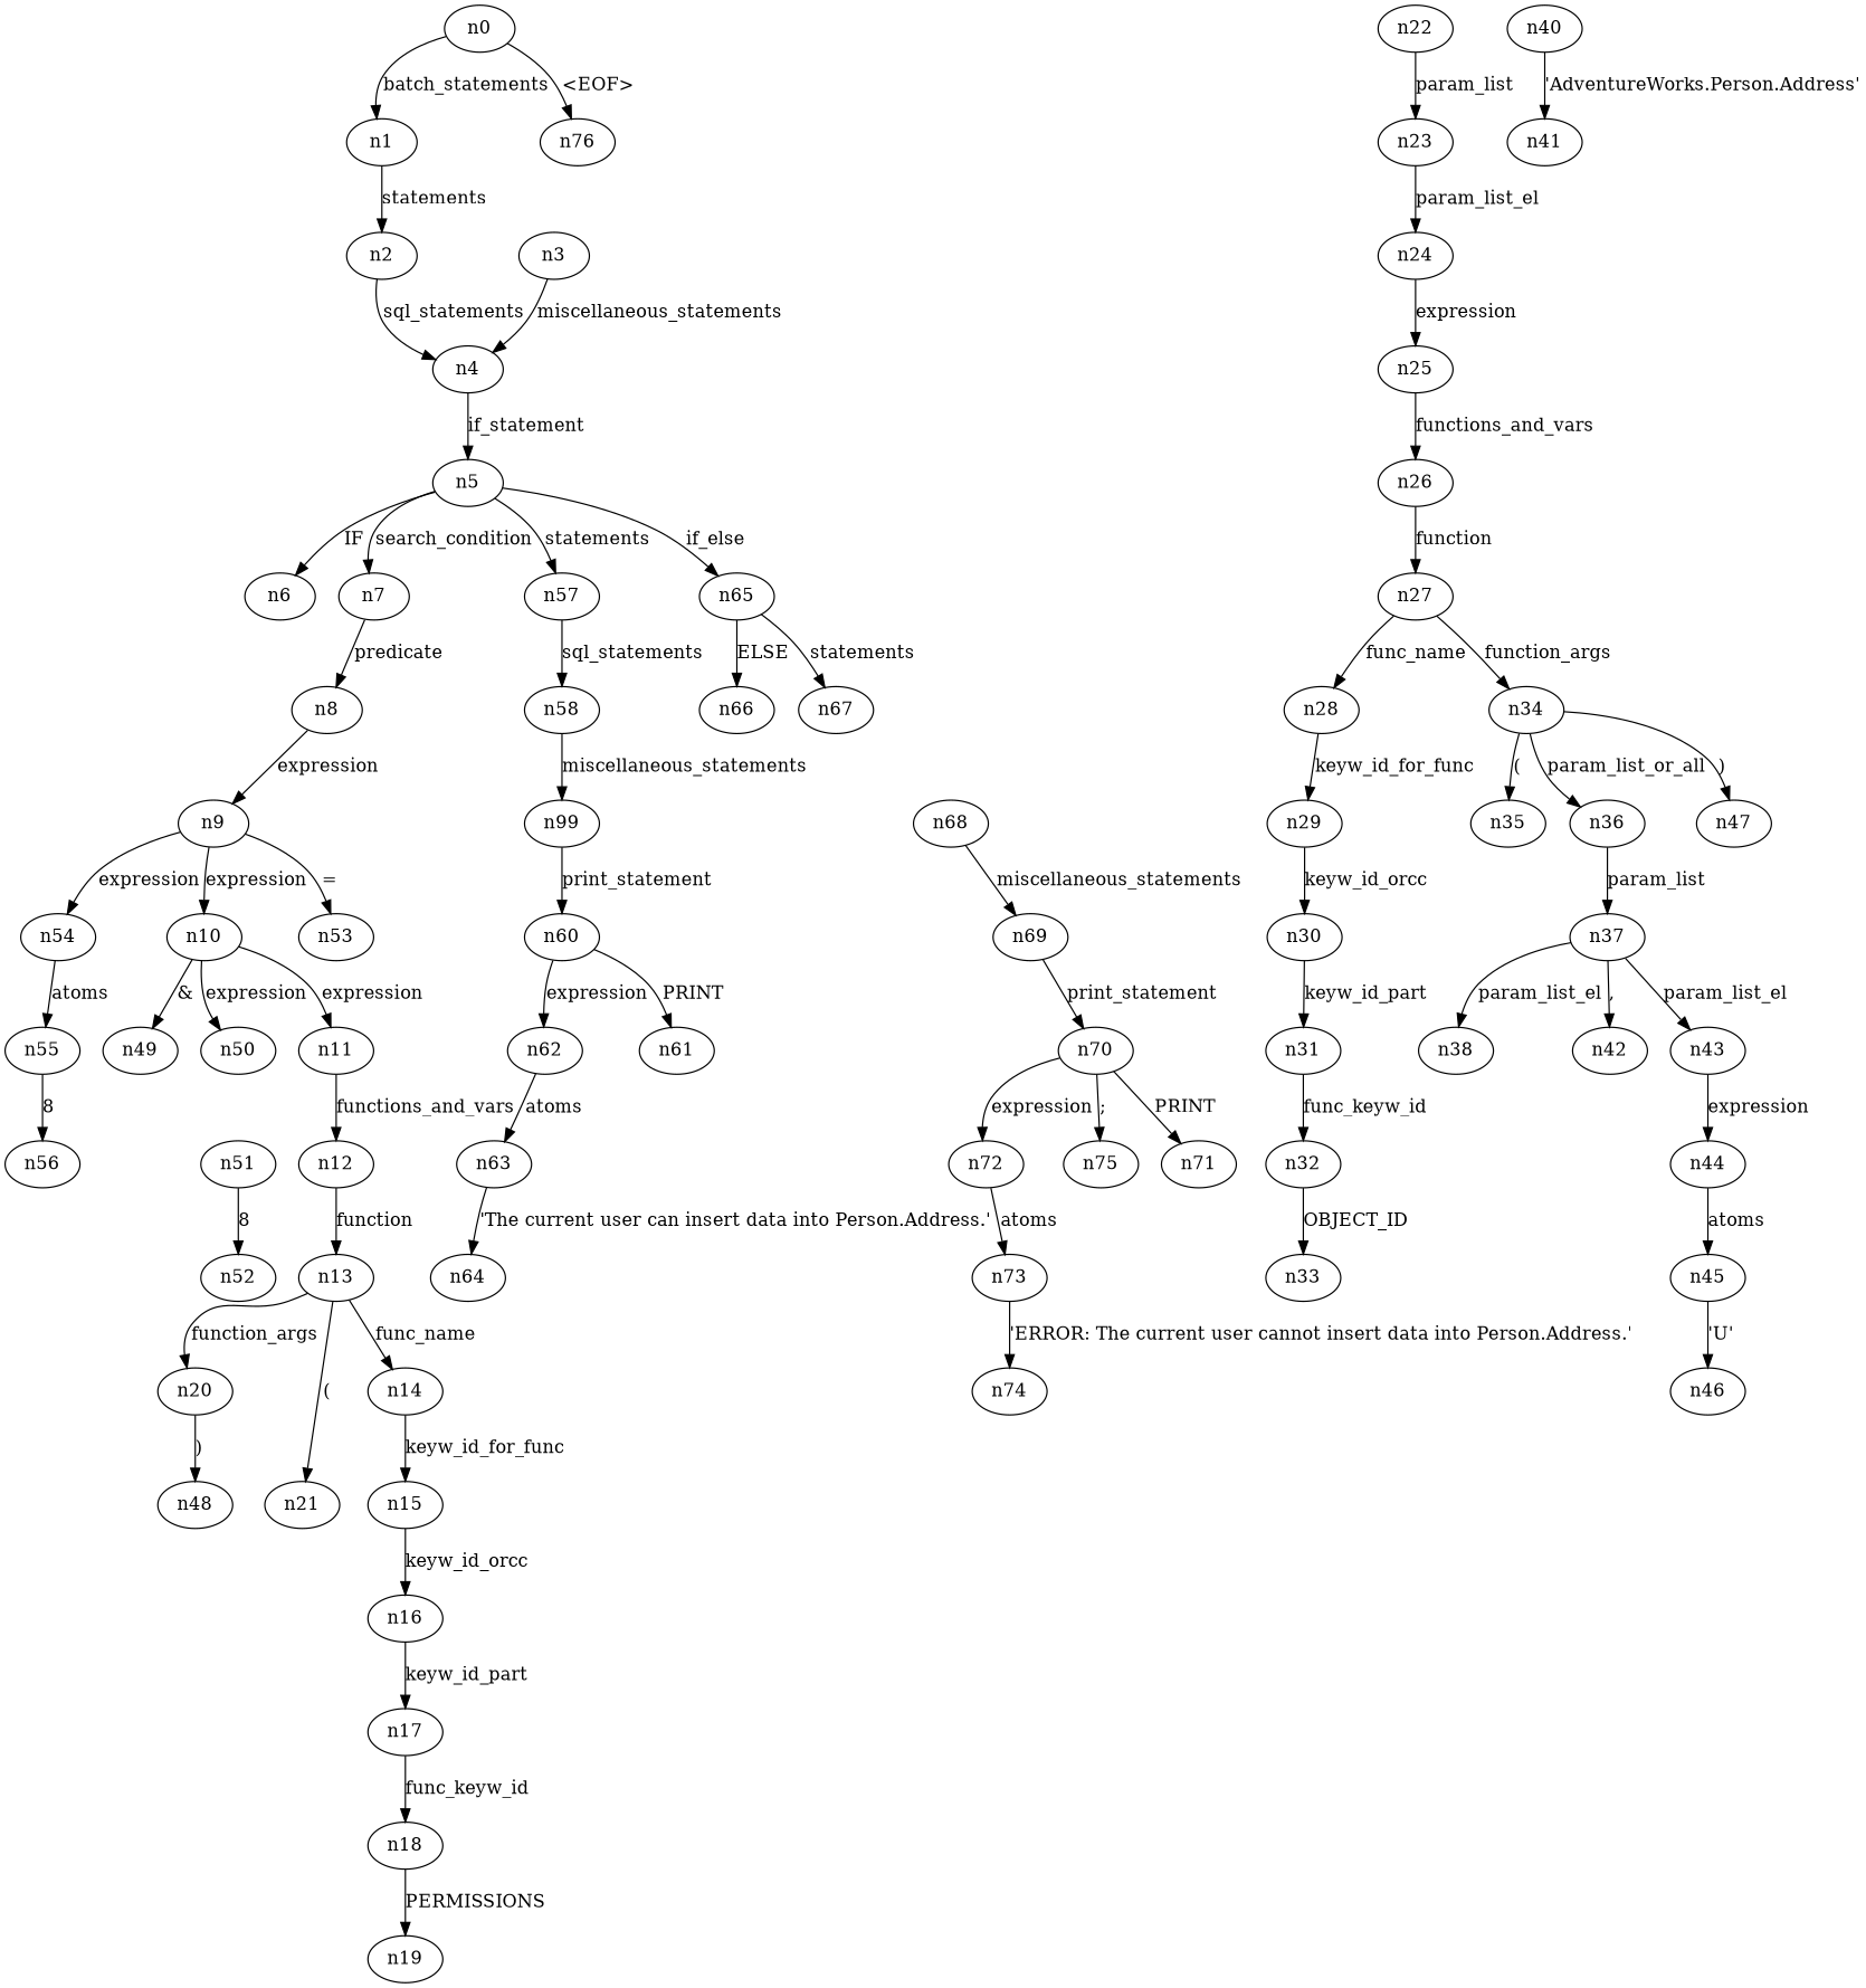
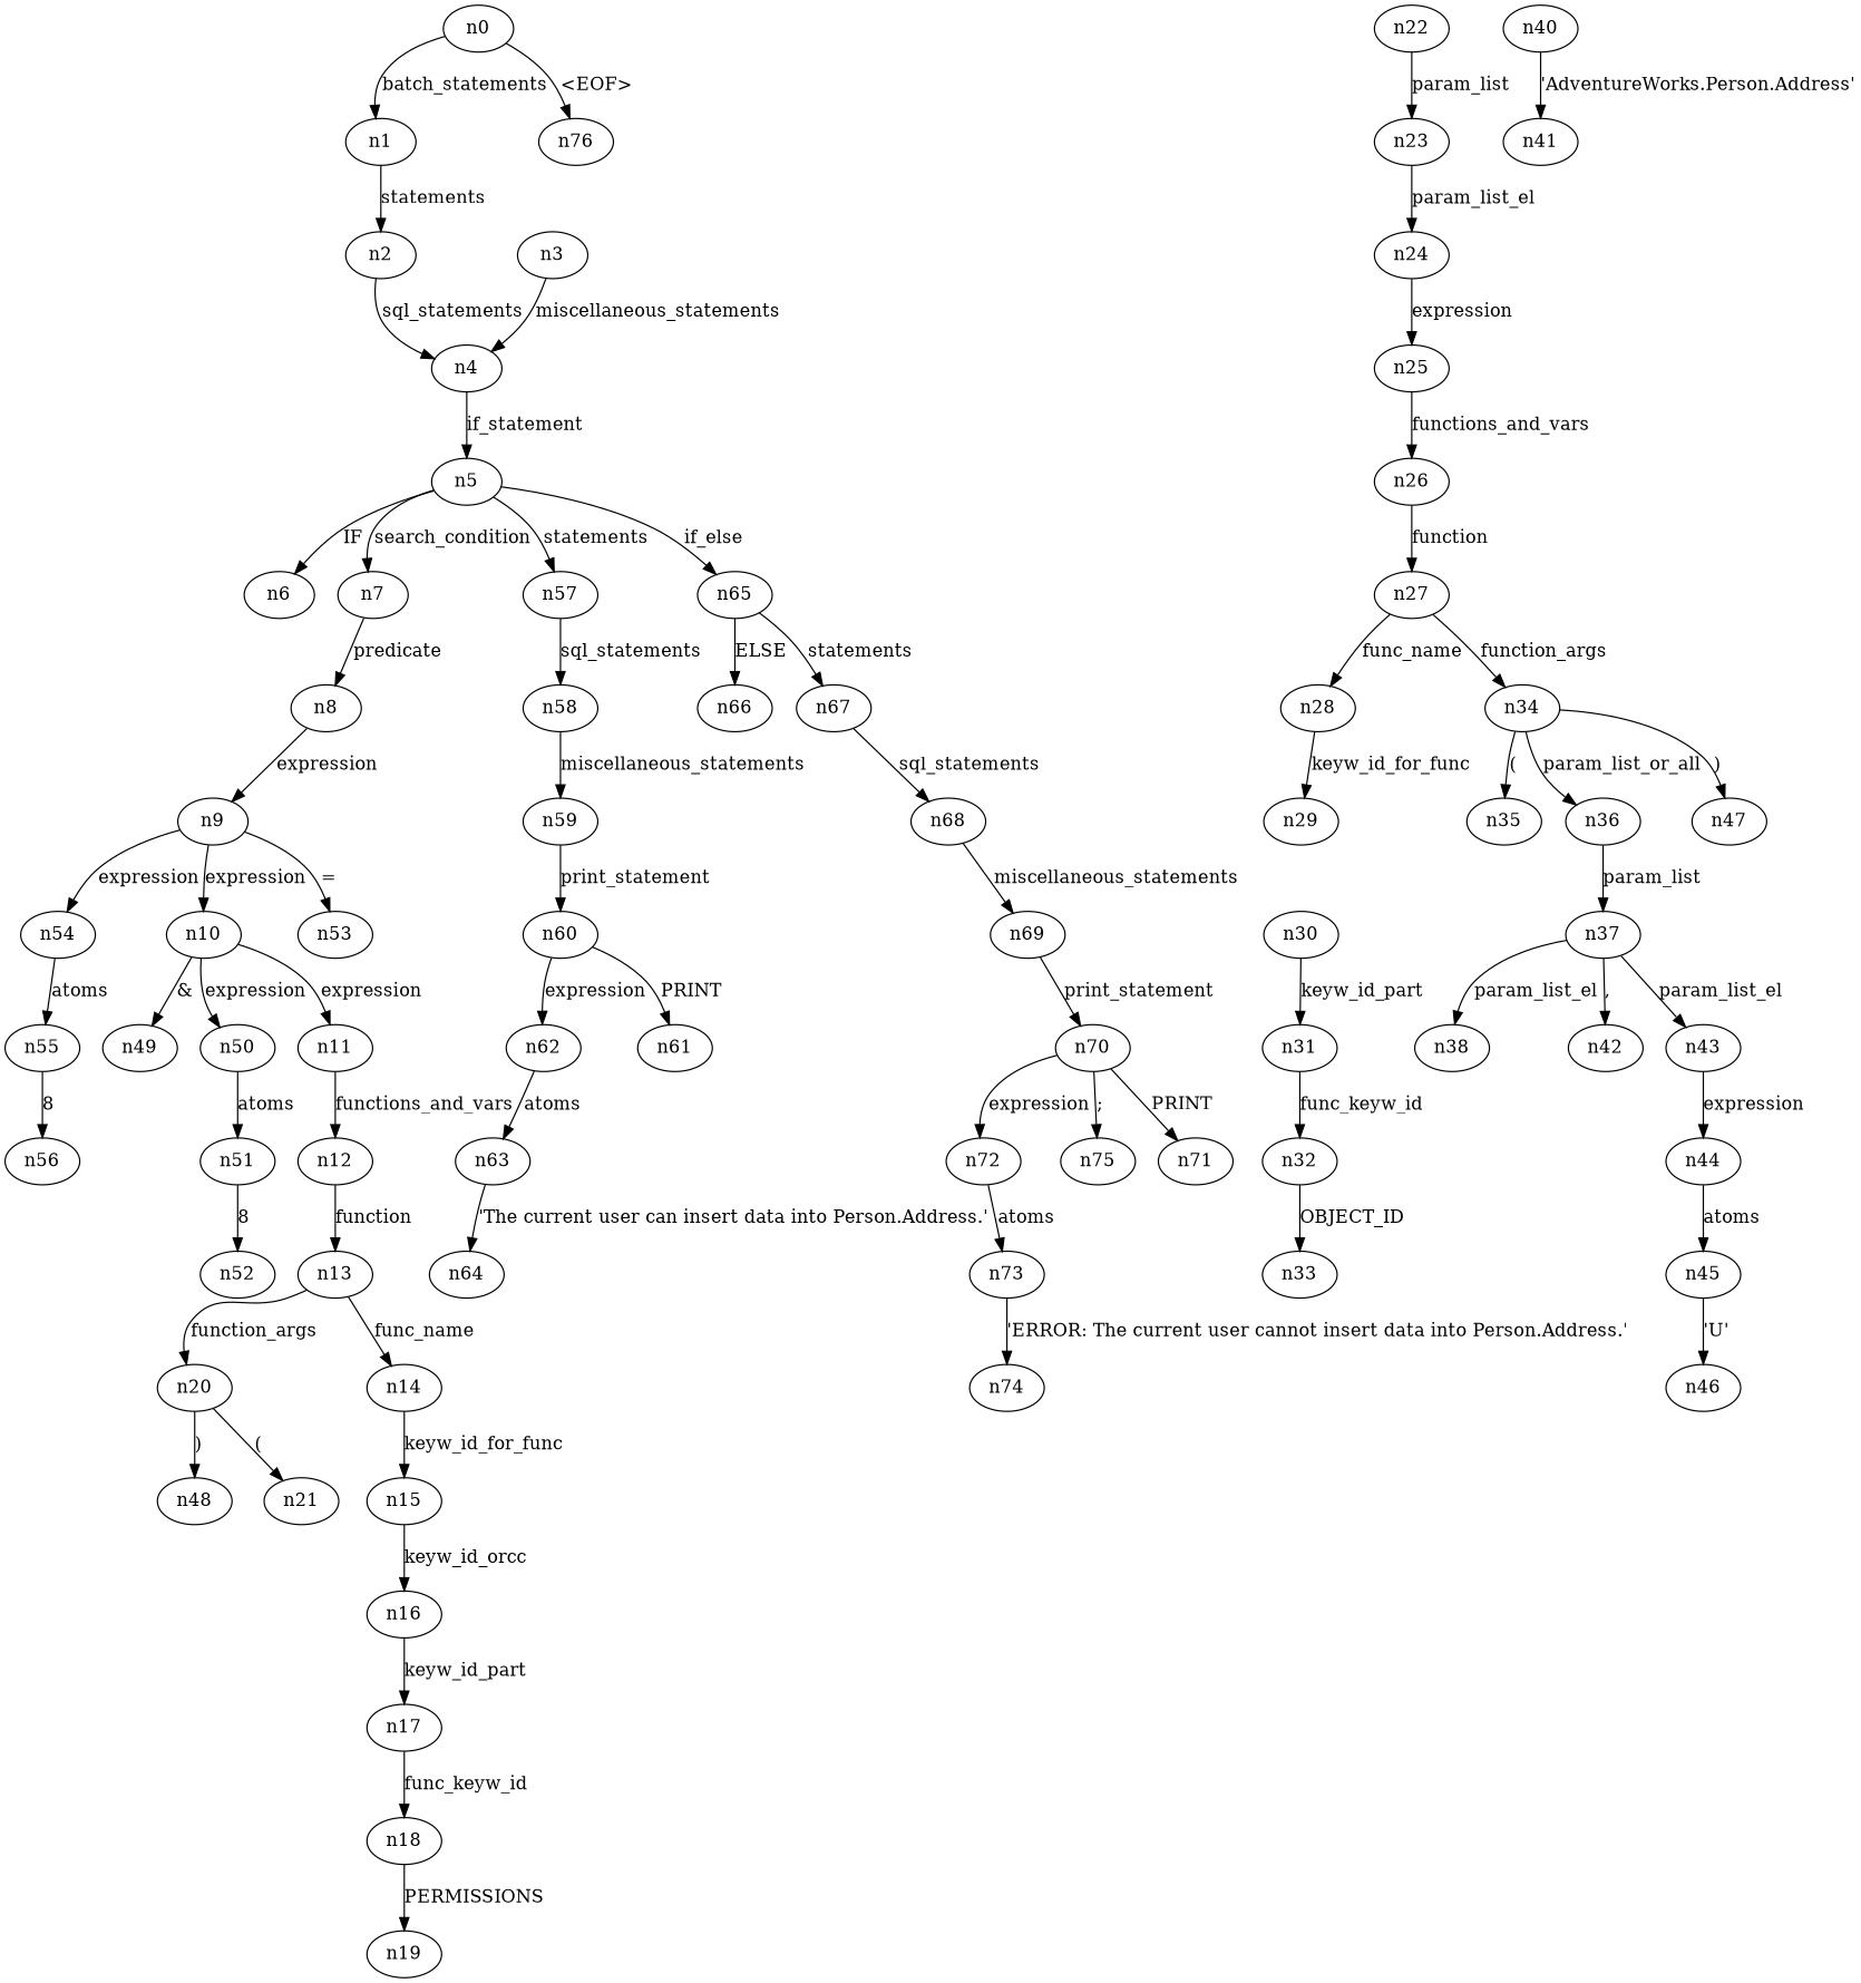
  digraph {
    n0
    n1
    n76
    n2
    n4
    n3
    n5
    n6
    n7
    n57
    n65
    n8
    n58
    n66
    n67
    n9
    n10
    n53
    n54
    n11
    n49
    n50
    n55
    n12
    n51
    n13
    n14
    n20
    n15
    n21
    n48
    n16
    n17
    n18
    n19
    n22
    n23
    n24
    n25
    n26
    n27
    n28
    n34
    n29
    n35
    n36
    n47
    n30
    n31
    n32
    n33
    n37
    n38
    n42
    n43
    n44
    n40
    n41
    n45
    n46
    n52
    n56
-   n59 [label=n99]
+   n59
    n60
    n61
    n62
    n63
    n64
    n68
    n69
    n70
    n71
    n72
    n75
    n73
    n74
    n0 -> n1 [label=batch_statements]
    n0 -> n76 [label="<EOF>"]
    n1 -> n2 [label=statements]
    n2 -> n4 [label=sql_statements]
    n4 -> n5 [label=if_statement]
    n3 -> n4 [label=miscellaneous_statements]
    n5 -> n6 [label=IF]
    n5 -> n7 [label=search_condition]
    n5 -> n57 [label=statements]
    n5 -> n65 [label=if_else]
    n7 -> n8 [label=predicate]
    n57 -> n58 [label=sql_statements]
    n65 -> n66 [label=ELSE]
    n65 -> n67 [label=statements]
    n8 -> n9 [label=expression]
    n58 -> n59 [label=miscellaneous_statements]
+   n67 -> n68 [label=sql_statements]
    n9 -> n10 [label=expression]
    n9 -> n53 [label="="]
    n9 -> n54 [label=expression]
    n10 -> n11 [label=expression]
    n10 -> n49 [label="&"]
    n10 -> n50 [label=expression]
    n54 -> n55 [label=atoms]
    n11 -> n12 [label=functions_and_vars]
+   n50 -> n51 [label=atoms]
    n55 -> n56 [label=8]
    n12 -> n13 [label=function]
    n51 -> n52 [label=8]
    n13 -> n14 [label=func_name]
    n13 -> n20 [label=function_args]
    n14 -> n15 [label=keyw_id_for_func]
-   n13 -> n21 [label="("]
+   n20 -> n21 [label="("]
    n20 -> n48 [label=")"]
    n15 -> n16 [label=keyw_id_orcc]
    n16 -> n17 [label=keyw_id_part]
    n17 -> n18 [label=func_keyw_id]
    n18 -> n19 [label=PERMISSIONS]
    n22 -> n23 [label=param_list]
    n23 -> n24 [label=param_list_el]
    n24 -> n25 [label=expression]
    n25 -> n26 [label=functions_and_vars]
    n26 -> n27 [label=function]
    n27 -> n28 [label=func_name]
    n27 -> n34 [label=function_args]
    n28 -> n29 [label=keyw_id_for_func]
    n34 -> n35 [label="("]
    n34 -> n36 [label=param_list_or_all]
    n34 -> n47 [label=")"]
-   n29 -> n30 [label=keyw_id_orcc]
    n36 -> n37 [label=param_list]
    n30 -> n31 [label=keyw_id_part]
    n31 -> n32 [label=func_keyw_id]
    n32 -> n33 [label=OBJECT_ID]
    n37 -> n38 [label=param_list_el]
    n37 -> n42 [label=","]
    n37 -> n43 [label=param_list_el]
    n43 -> n44 [label=expression]
    n44 -> n45 [label=atoms]
    n40 -> n41 [label="'AdventureWorks.Person.Address'"]
    n45 -> n46 [label="'U'"]
    n59 -> n60 [label=print_statement]
    n60 -> n61 [label=PRINT]
    n60 -> n62 [label=expression]
    n62 -> n63 [label=atoms]
    n63 -> n64 [label="'The current user can insert data into Person.Address.'"]
    n68 -> n69 [label=miscellaneous_statements]
    n69 -> n70 [label=print_statement]
    n70 -> n71 [label=PRINT]
    n70 -> n72 [label=expression]
    n70 -> n75 [label=";"]
    n72 -> n73 [label=atoms]
    n73 -> n74 [label="'ERROR: The current user cannot insert data into Person.Address.'"]
  }
